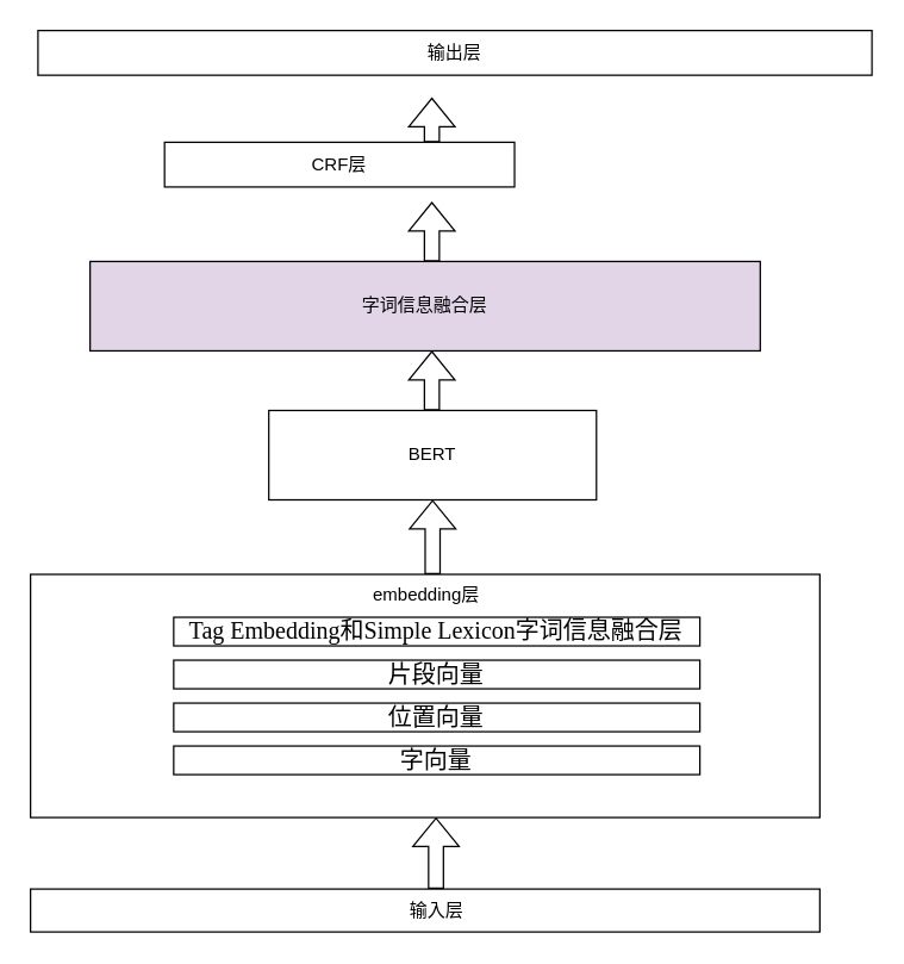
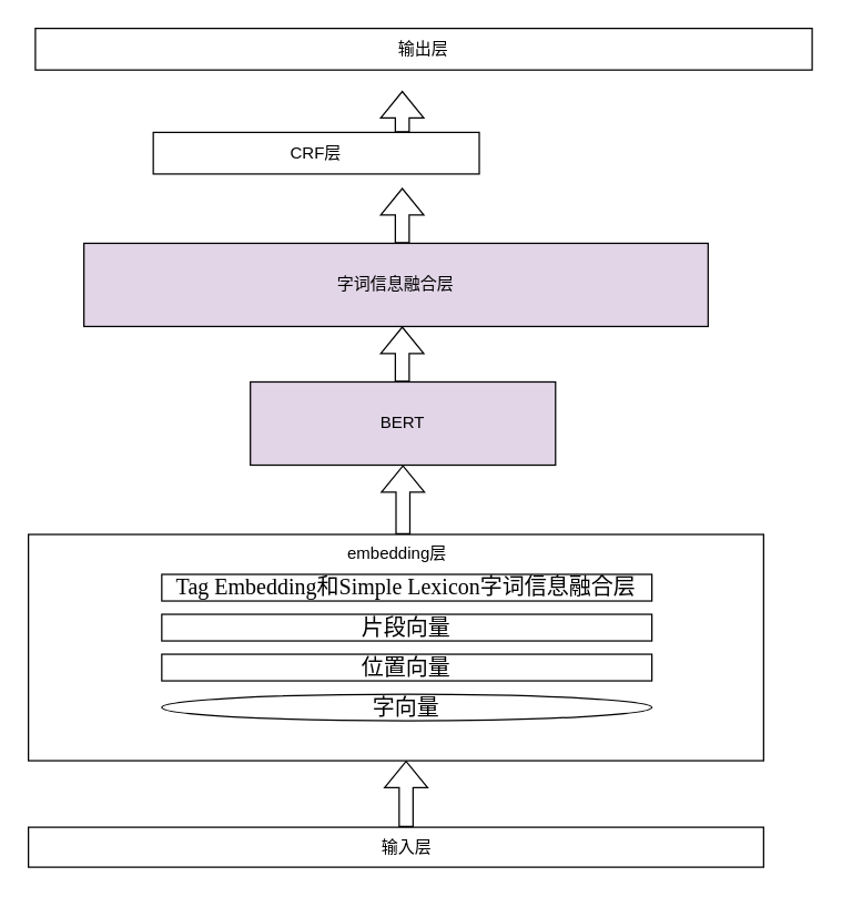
  <mxCell id="0" />
  <mxCell id="1" parent="0" />
  <mxCell id="2" value="输出层" style="rounded=0;whiteSpace=wrap;html=1;" vertex="1" parent="1"><mxGeometry x="25" y="20" width="560" height="30" as="geometry" /></mxCell>
  <mxCell id="3" value="" style="group" vertex="1" connectable="0" parent="1"><mxGeometry x="20" y="65" width="530" height="560" as="geometry" /></mxCell>
  <mxCell id="4" value="" style="group" vertex="1" connectable="0" parent="3"><mxGeometry y="320" width="530" height="240" as="geometry" /></mxCell>
  <mxCell id="5" value="" style="rounded=0;whiteSpace=wrap;html=1;" vertex="1" parent="4"><mxGeometry y="211.2" width="530" height="28.8" as="geometry" /></mxCell>
  <mxCell id="6" value="" style="shape=flexArrow;endArrow=classic;html=1;rounded=0;" edge="1" parent="4"><mxGeometry width="50" height="50" relative="1" as="geometry"><mxPoint x="272.275" y="211.2" as="sourcePoint" /><mxPoint x="272.275" y="163.2" as="targetPoint" /></mxGeometry></mxCell>
  <mxCell id="7" value="" style="rounded=0;whiteSpace=wrap;html=1;" vertex="1" parent="4"><mxGeometry width="530" height="163.2" as="geometry" /></mxCell>
  <mxCell id="8" value="embedding层" style="text;html=1;strokeColor=none;fillColor=none;align=center;verticalAlign=middle;whiteSpace=wrap;rounded=0;" vertex="1" parent="4"><mxGeometry x="226.549" width="77.941" height="28.8" as="geometry" /></mxCell>
  <mxCell id="9" value="&lt;p class=&quot;MsoNormal&quot;&gt;&lt;span style=&quot;font-family: &amp;#34;times new roman&amp;#34; ; font-size: 12.0pt&quot;&gt;Tag&lt;/span&gt;&lt;span style=&quot;font-family: &amp;#34;times new roman&amp;#34; ; font-size: 12.0pt&quot;&gt;&amp;nbsp;&lt;/span&gt;&lt;span style=&quot;font-family: &amp;#34;times new roman&amp;#34; ; font-size: 12.0pt&quot;&gt;Embedding&lt;/span&gt;&lt;span style=&quot;font-size: 12.0pt&quot;&gt;和&lt;/span&gt;&lt;span style=&quot;font-family: &amp;#34;times new roman&amp;#34; ; font-size: 12.0pt&quot;&gt;Simple&lt;/span&gt;&lt;span style=&quot;font-family: &amp;#34;times new roman&amp;#34; ; font-size: 12.0pt&quot;&gt;&amp;nbsp;&lt;/span&gt;&lt;span style=&quot;font-family: &amp;#34;times new roman&amp;#34; ; font-size: 12.0pt&quot;&gt;Lexicon&lt;/span&gt;&lt;span style=&quot;font-size: 12.0pt&quot;&gt;字词信息融合层&lt;/span&gt;&lt;/p&gt;" style="rounded=0;whiteSpace=wrap;html=1;" vertex="1" parent="4"><mxGeometry x="96.127" y="28.8" width="353.333" height="19.2" as="geometry" /></mxCell>
  <mxCell id="10" value="&lt;p class=&quot;MsoNormal&quot;&gt;&lt;span style=&quot;font-size: 12.0pt&quot;&gt;&lt;font face=&quot;times new roman&quot;&gt;片段&lt;/font&gt;向量&lt;/span&gt;&lt;/p&gt;" style="rounded=0;whiteSpace=wrap;html=1;" vertex="1" parent="4"><mxGeometry x="96.127" y="57.6" width="353.333" height="19.2" as="geometry" /></mxCell>
  <mxCell id="11" value="&lt;p class=&quot;MsoNormal&quot;&gt;&lt;span style=&quot;font-size: 12.0pt&quot;&gt;&lt;font face=&quot;times new roman&quot;&gt;位置&lt;/font&gt;向量&lt;/span&gt;&lt;/p&gt;" style="rounded=0;whiteSpace=wrap;html=1;" vertex="1" parent="4"><mxGeometry x="96.127" y="86.4" width="353.333" height="19.2" as="geometry" /></mxCell>
- <mxCell id="12" value="&lt;p class=&quot;MsoNormal&quot;&gt;&lt;span style=&quot;font-size: 12.0pt&quot;&gt;&lt;font face=&quot;times new roman&quot;&gt;字&lt;/font&gt;向量&lt;/span&gt;&lt;/p&gt;" style="rounded=0;whiteSpace=wrap;html=1;" vertex="1" parent="4"><mxGeometry x="96.127" y="115.2" width="353.333" height="19.2" as="geometry" /></mxCell>
+ <mxCell id="12" value="&lt;p class=&quot;MsoNormal&quot;&gt;&lt;span style=&quot;font-size: 12.0pt&quot;&gt;&lt;font face=&quot;times new roman&quot;&gt;字&lt;/font&gt;向量&lt;/span&gt;&lt;/p&gt;" style="ellipse;whiteSpace=wrap;html=1;" vertex="1" parent="4"><mxGeometry x="96.127" y="115.2" width="353.333" height="19.2" as="geometry" /></mxCell>
  <mxCell id="13" value="输入层" style="text;html=1;strokeColor=none;fillColor=none;align=center;verticalAlign=middle;whiteSpace=wrap;rounded=0;" vertex="1" parent="4"><mxGeometry x="242.137" y="211.2" width="62.353" height="28.8" as="geometry" /></mxCell>
  <mxCell id="14" value="" style="shape=flexArrow;endArrow=classic;html=1;rounded=0;" edge="1" parent="3"><mxGeometry width="50" height="50" relative="1" as="geometry"><mxPoint x="270" y="320" as="sourcePoint" /><mxPoint x="270" y="270" as="targetPoint" /></mxGeometry></mxCell>
- <mxCell id="15" value="BERT" style="rounded=0;whiteSpace=wrap;html=1;" vertex="1" parent="3"><mxGeometry x="160" y="210" width="220" height="60" as="geometry" /></mxCell>
+ <mxCell id="15" value="BERT" style="rounded=0;whiteSpace=wrap;html=1;fillColor=#e1d5e7;" vertex="1" parent="3"><mxGeometry x="160" y="210" width="220" height="60" as="geometry" /></mxCell>
  <mxCell id="16" value="字词信息融合层" style="rounded=0;whiteSpace=wrap;html=1;fillColor=#e1d5e7;" vertex="1" parent="3"><mxGeometry x="40" y="110" width="450" height="60" as="geometry" /></mxCell>
  <mxCell id="17" value="" style="shape=flexArrow;endArrow=classic;html=1;rounded=0;entryX=0.51;entryY=1;entryDx=0;entryDy=0;entryPerimeter=0;" edge="1" parent="3" target="16"><mxGeometry width="50" height="50" relative="1" as="geometry"><mxPoint x="269.5" y="210" as="sourcePoint" /><mxPoint x="269.5" y="180" as="targetPoint" /></mxGeometry></mxCell>
  <mxCell id="18" value="" style="shape=flexArrow;endArrow=classic;html=1;rounded=0;" edge="1" parent="3"><mxGeometry width="50" height="50" relative="1" as="geometry"><mxPoint x="269.5" y="110" as="sourcePoint" /><mxPoint x="269.5" y="70" as="targetPoint" /></mxGeometry></mxCell>
  <mxCell id="19" value="CRF层" style="rounded=0;whiteSpace=wrap;html=1;" vertex="1" parent="3"><mxGeometry x="90" y="30" width="235" height="30" as="geometry" /></mxCell>
  <mxCell id="20" value="" style="shape=flexArrow;endArrow=classic;html=1;rounded=0;" edge="1" parent="3"><mxGeometry width="50" height="50" relative="1" as="geometry"><mxPoint x="269.5" y="30" as="sourcePoint" /><mxPoint x="269.5" as="targetPoint" /></mxGeometry></mxCell>
